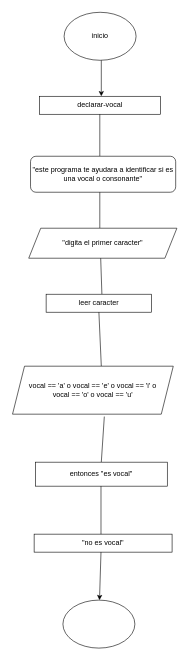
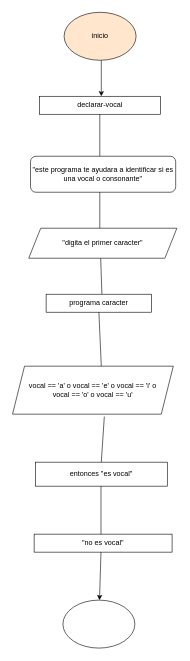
  <mxCell id="0" />
  <mxCell id="1" parent="0" />
- <mxCell id="2" value="inicio" style="ellipse;whiteSpace=wrap;html=1;" vertex="1" parent="1"><mxGeometry x="106" y="20" width="120" height="80" as="geometry" /></mxCell>
+ <mxCell id="2" value="inicio" style="ellipse;whiteSpace=wrap;html=1;fillColor=#ffe6cc;" vertex="1" parent="1"><mxGeometry x="106" y="20" width="120" height="80" as="geometry" /></mxCell>
  <mxCell id="3" value="" style="endArrow=classic;html=1;rounded=0;" edge="1" parent="1"><mxGeometry width="50" height="50" relative="1" as="geometry"><mxPoint x="168" y="100" as="sourcePoint" /><mxPoint x="168" y="160" as="targetPoint" /></mxGeometry></mxCell>
  <mxCell id="4" value="declarar-vocal" style="rounded=0;whiteSpace=wrap;html=1;" vertex="1" parent="1"><mxGeometry x="65" y="160" width="202" height="30" as="geometry" /></mxCell>
  <mxCell id="5" value="" style="endArrow=none;html=1;rounded=0;" edge="1" parent="1"><mxGeometry width="50" height="50" relative="1" as="geometry"><mxPoint x="165.5" y="260" as="sourcePoint" /><mxPoint x="165.5" y="190" as="targetPoint" /></mxGeometry></mxCell>
  <mxCell id="6" value="&quot;este programa te ayudara a identificar si es una vocal o consonante&quot;" style="rounded=1;whiteSpace=wrap;html=1;" vertex="1" parent="1"><mxGeometry x="50" y="260" width="242" height="60" as="geometry" /></mxCell>
  <mxCell id="7" value="" style="endArrow=none;html=1;rounded=0;" edge="1" parent="1"><mxGeometry width="50" height="50" relative="1" as="geometry"><mxPoint x="165.5" y="320" as="sourcePoint" /><mxPoint x="165.5" y="380" as="targetPoint" /></mxGeometry></mxCell>
  <mxCell id="8" value="&quot;digita el primer caracter&quot;" style="shape=parallelogram;perimeter=parallelogramPerimeter;whiteSpace=wrap;html=1;fixedSize=1;" vertex="1" parent="1"><mxGeometry x="47" y="380" width="247" height="50" as="geometry" /></mxCell>
  <mxCell id="9" value="" style="endArrow=none;html=1;rounded=0;" edge="1" parent="1"><mxGeometry width="50" height="50" relative="1" as="geometry"><mxPoint x="167" y="430" as="sourcePoint" /><mxPoint x="169" y="490" as="targetPoint" /></mxGeometry></mxCell>
- <mxCell id="10" value="leer caracter" style="rounded=0;whiteSpace=wrap;html=1;" vertex="1" parent="1"><mxGeometry x="76" y="490" width="176" height="30" as="geometry" /></mxCell>
+ <mxCell id="10" value="programa caracter" style="rounded=0;whiteSpace=wrap;html=1;" vertex="1" parent="1"><mxGeometry x="76" y="490" width="176" height="30" as="geometry" /></mxCell>
  <mxCell id="11" value="" style="endArrow=none;html=1;rounded=0;entryX=0.5;entryY=1;entryDx=0;entryDy=0;" edge="1" parent="1" target="10"><mxGeometry width="50" height="50" relative="1" as="geometry"><mxPoint x="168" y="610" as="sourcePoint" /><mxPoint x="182" y="570" as="targetPoint" /></mxGeometry></mxCell>
  <mxCell id="12" value="vocal == 'a' o vocal == 'e' o vocal == 'i' o &lt;br&gt;vocal == 'o' o vocal == 'u'" style="shape=parallelogram;perimeter=parallelogramPerimeter;whiteSpace=wrap;html=1;fixedSize=1;" vertex="1" parent="1"><mxGeometry x="20" y="610" width="268" height="80" as="geometry" /></mxCell>
  <mxCell id="13" value="" style="endArrow=none;html=1;rounded=0;entryX=0.571;entryY=1.05;entryDx=0;entryDy=0;entryPerimeter=0;" edge="1" parent="1" target="12"><mxGeometry width="50" height="50" relative="1" as="geometry"><mxPoint x="168" y="770" as="sourcePoint" /><mxPoint x="219" y="730" as="targetPoint" /></mxGeometry></mxCell>
  <mxCell id="14" value="entonces &quot;es vocal&quot;" style="rounded=0;whiteSpace=wrap;html=1;" vertex="1" parent="1"><mxGeometry x="58" y="770" width="220" height="40" as="geometry" /></mxCell>
  <mxCell id="15" value="&quot;no es vocal&quot;" style="rounded=0;whiteSpace=wrap;html=1;" vertex="1" parent="1"><mxGeometry x="56" y="890" width="230" height="30" as="geometry" /></mxCell>
  <mxCell id="16" value="" style="endArrow=none;html=1;rounded=0;" edge="1" parent="1"><mxGeometry width="50" height="50" relative="1" as="geometry"><mxPoint x="167.5" y="810" as="sourcePoint" /><mxPoint x="167.5" y="890" as="targetPoint" /></mxGeometry></mxCell>
  <mxCell id="17" value="" style="endArrow=classic;html=1;rounded=0;" edge="1" parent="1" target="18"><mxGeometry width="50" height="50" relative="1" as="geometry"><mxPoint x="167.5" y="920" as="sourcePoint" /><mxPoint x="167.5" y="1010" as="targetPoint" /></mxGeometry></mxCell>
  <mxCell id="18" value="" style="ellipse;whiteSpace=wrap;html=1;" vertex="1" parent="1"><mxGeometry x="104" y="1000" width="120" height="80" as="geometry" /></mxCell>
